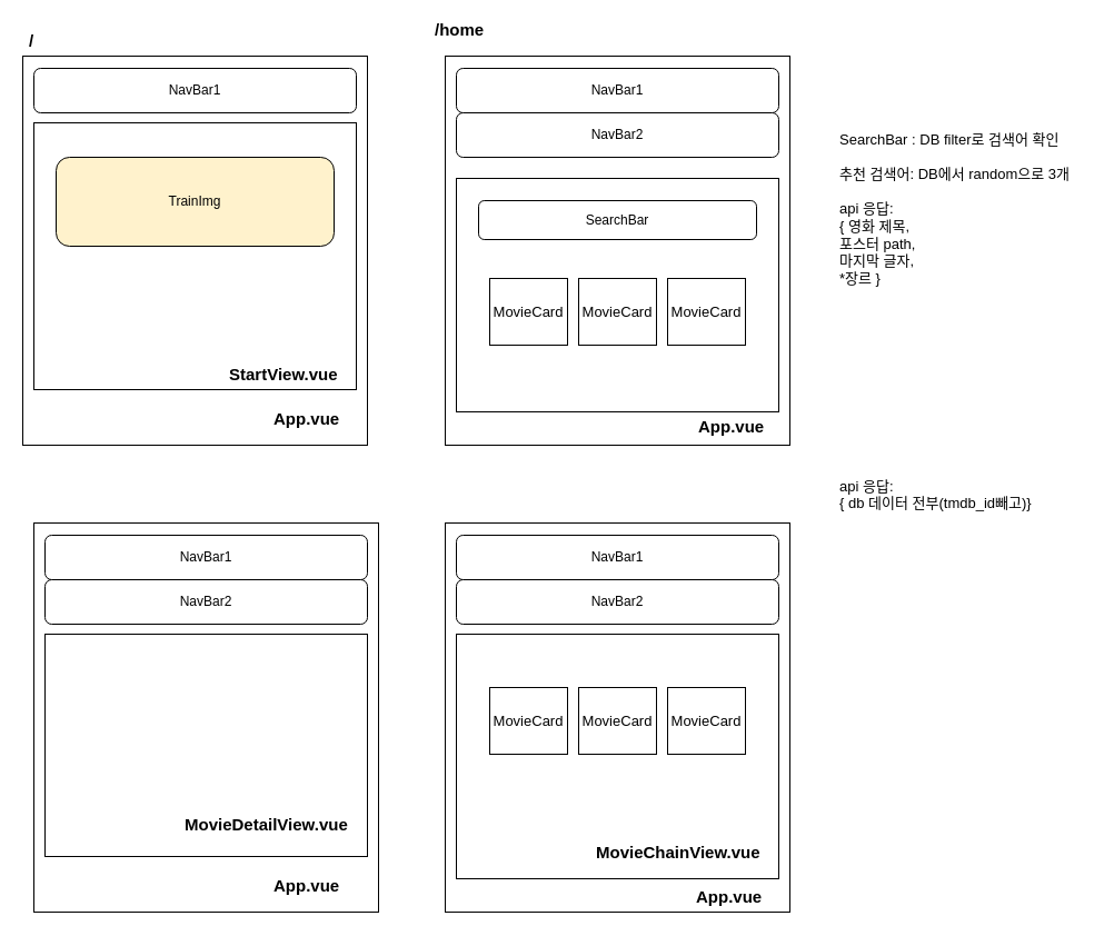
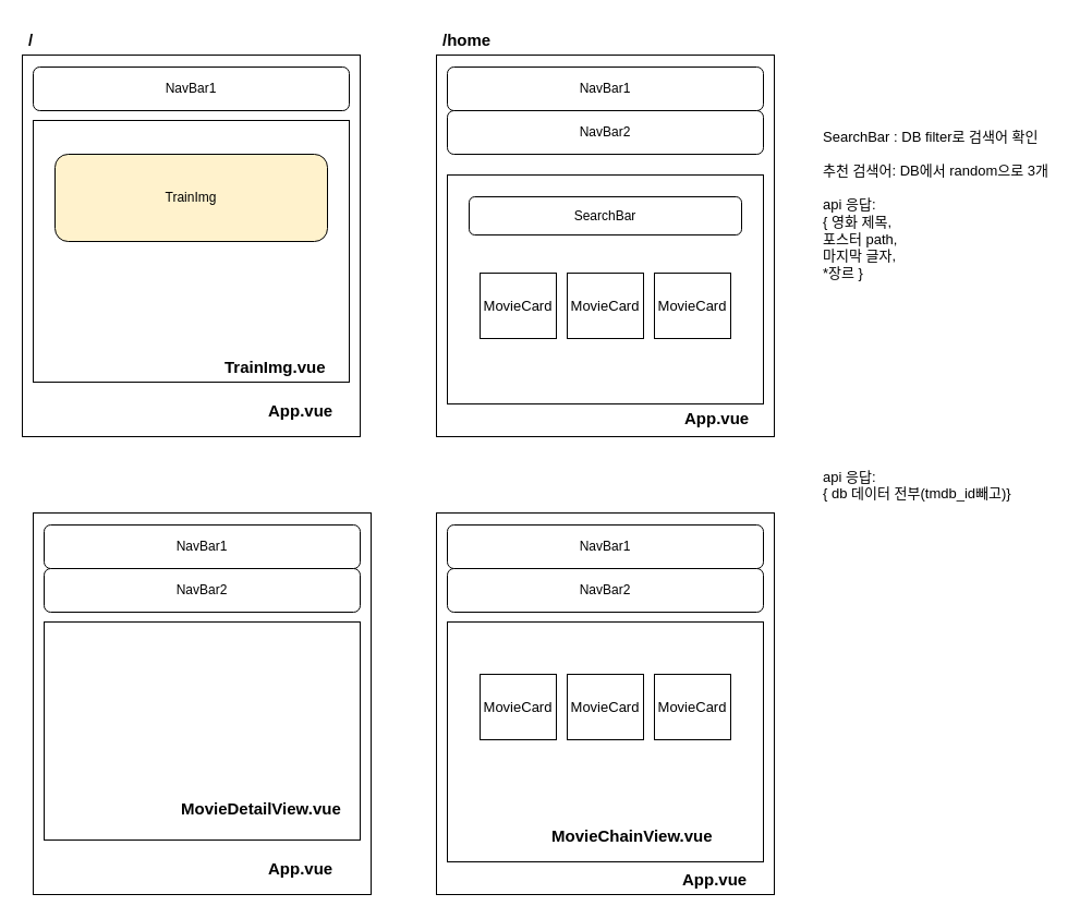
  <mxCell id="0" />
  <mxCell id="1" parent="0" />
  <mxCell id="2" value="" style="rounded=0;whiteSpace=wrap;html=1;" vertex="1" parent="1"><mxGeometry x="20" y="50" width="310" height="350" as="geometry" /></mxCell>
  <mxCell id="3" value="" style="rounded=0;whiteSpace=wrap;html=1;fontSize=15;" vertex="1" parent="1"><mxGeometry x="30" y="110" width="290" height="240" as="geometry" /></mxCell>
  <mxCell id="4" value="NavBar1" style="rounded=1;whiteSpace=wrap;html=1;" vertex="1" parent="1"><mxGeometry x="30" y="61" width="290" height="40" as="geometry" /></mxCell>
  <mxCell id="5" value="/" style="text;strokeColor=none;fillColor=none;align=left;verticalAlign=middle;spacingLeft=4;spacingRight=4;overflow=hidden;points=[[0,0.5],[1,0.5]];portConstraint=eastwest;rotatable=0;fontStyle=1;fontSize=15;" vertex="1" parent="1"><mxGeometry x="20" y="20" width="110" height="30" as="geometry" /></mxCell>
  <mxCell id="6" value="TrainImg" style="rounded=1;whiteSpace=wrap;html=1;fillColor=#fff2cc;" vertex="1" parent="1"><mxGeometry x="50" y="141" width="250" height="80" as="geometry" /></mxCell>
- <mxCell id="7" value="StartView.vue" style="text;strokeColor=none;fillColor=none;align=left;verticalAlign=middle;spacingLeft=4;spacingRight=4;overflow=hidden;points=[[0,0.5],[1,0.5]];portConstraint=eastwest;rotatable=0;fontStyle=1;fontSize=15;" vertex="1" parent="1"><mxGeometry x="200" y="320" width="110" height="30" as="geometry" /></mxCell>
+ <mxCell id="7" value="TrainImg.vue" style="text;strokeColor=none;fillColor=none;align=left;verticalAlign=middle;spacingLeft=4;spacingRight=4;overflow=hidden;points=[[0,0.5],[1,0.5]];portConstraint=eastwest;rotatable=0;fontStyle=1;fontSize=15;" vertex="1" parent="1"><mxGeometry x="200" y="320" width="110" height="30" as="geometry" /></mxCell>
  <mxCell id="8" value="App.vue" style="text;strokeColor=none;fillColor=none;align=left;verticalAlign=middle;spacingLeft=4;spacingRight=4;overflow=hidden;points=[[0,0.5],[1,0.5]];portConstraint=eastwest;rotatable=0;fontStyle=1;fontSize=15;" vertex="1" parent="1"><mxGeometry x="240" y="360" width="110" height="30" as="geometry" /></mxCell>
  <mxCell id="9" value="" style="rounded=0;whiteSpace=wrap;html=1;" vertex="1" parent="1"><mxGeometry x="400" y="50" width="310" height="350" as="geometry" /></mxCell>
  <mxCell id="10" value="" style="rounded=0;whiteSpace=wrap;html=1;fontSize=15;" vertex="1" parent="1"><mxGeometry x="410" y="160" width="290" height="210" as="geometry" /></mxCell>
  <mxCell id="11" value="NavBar1" style="rounded=1;whiteSpace=wrap;html=1;" vertex="1" parent="1"><mxGeometry x="410" y="61" width="290" height="40" as="geometry" /></mxCell>
- <mxCell id="12" value="/home" style="text;strokeColor=none;fillColor=none;align=left;verticalAlign=middle;spacingLeft=4;spacingRight=4;overflow=hidden;points=[[0,0.5],[1,0.5]];portConstraint=eastwest;rotatable=0;fontStyle=1;fontSize=15;" vertex="1" parent="1"><mxGeometry x="385" y="10" width="110" height="30" as="geometry" /></mxCell>
+ <mxCell id="12" value="/home" style="text;strokeColor=none;fillColor=none;align=left;verticalAlign=middle;spacingLeft=4;spacingRight=4;overflow=hidden;points=[[0,0.5],[1,0.5]];portConstraint=eastwest;rotatable=0;fontStyle=1;fontSize=15;" vertex="1" parent="1"><mxGeometry x="400" y="20" width="110" height="30" as="geometry" /></mxCell>
  <mxCell id="13" value="SearchBar" style="rounded=1;whiteSpace=wrap;html=1;" vertex="1" parent="1"><mxGeometry x="430" y="180" width="250" height="35" as="geometry" /></mxCell>
  <mxCell id="14" value="App.vue" style="text;strokeColor=none;fillColor=none;align=left;verticalAlign=middle;spacingLeft=4;spacingRight=4;overflow=hidden;points=[[0,0.5],[1,0.5]];portConstraint=eastwest;rotatable=0;fontStyle=1;fontSize=15;" vertex="1" parent="1"><mxGeometry x="622" y="367" width="78" height="30" as="geometry" /></mxCell>
  <mxCell id="15" value="NavBar2" style="rounded=1;whiteSpace=wrap;html=1;" vertex="1" parent="1"><mxGeometry x="410" y="101" width="290" height="40" as="geometry" /></mxCell>
  <mxCell id="16" value="MovieCard" style="rounded=0;whiteSpace=wrap;html=1;fontSize=13;" vertex="1" parent="1"><mxGeometry x="440" y="250" width="70" height="60" as="geometry" /></mxCell>
  <mxCell id="17" value="MovieCard" style="rounded=0;whiteSpace=wrap;html=1;fontSize=13;" vertex="1" parent="1"><mxGeometry x="520" y="250" width="70" height="60" as="geometry" /></mxCell>
  <mxCell id="18" value="MovieCard" style="rounded=0;whiteSpace=wrap;html=1;fontSize=13;" vertex="1" parent="1"><mxGeometry x="600" y="250" width="70" height="60" as="geometry" /></mxCell>
  <mxCell id="19" value="" style="rounded=0;whiteSpace=wrap;html=1;" vertex="1" parent="1"><mxGeometry x="400" y="470" width="310" height="350" as="geometry" /></mxCell>
  <mxCell id="20" value="" style="rounded=0;whiteSpace=wrap;html=1;fontSize=15;" vertex="1" parent="1"><mxGeometry x="410" y="570" width="290" height="220" as="geometry" /></mxCell>
  <mxCell id="21" value="NavBar1" style="rounded=1;whiteSpace=wrap;html=1;" vertex="1" parent="1"><mxGeometry x="410" y="481" width="290" height="40" as="geometry" /></mxCell>
- <mxCell id="22" value="MovieChainView.vue" style="text;strokeColor=none;fillColor=none;align=left;verticalAlign=middle;spacingLeft=4;spacingRight=4;overflow=hidden;points=[[0,0.5],[1,0.5]];portConstraint=eastwest;rotatable=0;fontStyle=1;fontSize=15;" vertex="1" parent="1"><mxGeometry x="530" y="750" width="160" height="30" as="geometry" /></mxCell>
+ <mxCell id="22" value="MovieChainView.vue" style="text;strokeColor=none;fillColor=none;align=left;verticalAlign=middle;spacingLeft=4;spacingRight=4;overflow=hidden;points=[[0,0.5],[1,0.5]];portConstraint=eastwest;rotatable=0;fontStyle=1;fontSize=15;" vertex="1" parent="1"><mxGeometry x="500" y="750" width="160" height="30" as="geometry" /></mxCell>
  <mxCell id="23" value="App.vue" style="text;strokeColor=none;fillColor=none;align=left;verticalAlign=middle;spacingLeft=4;spacingRight=4;overflow=hidden;points=[[0,0.5],[1,0.5]];portConstraint=eastwest;rotatable=0;fontStyle=1;fontSize=15;" vertex="1" parent="1"><mxGeometry x="620" y="790" width="110" height="30" as="geometry" /></mxCell>
  <mxCell id="24" value="NavBar2" style="rounded=1;whiteSpace=wrap;html=1;" vertex="1" parent="1"><mxGeometry x="410" y="521" width="290" height="40" as="geometry" /></mxCell>
  <mxCell id="25" value="MovieCard" style="rounded=0;whiteSpace=wrap;html=1;fontSize=13;" vertex="1" parent="1"><mxGeometry x="440" y="618" width="70" height="60" as="geometry" /></mxCell>
  <mxCell id="26" value="MovieCard" style="rounded=0;whiteSpace=wrap;html=1;fontSize=13;" vertex="1" parent="1"><mxGeometry x="520" y="618" width="70" height="60" as="geometry" /></mxCell>
  <mxCell id="27" value="MovieCard" style="rounded=0;whiteSpace=wrap;html=1;fontSize=13;" vertex="1" parent="1"><mxGeometry x="600" y="618" width="70" height="60" as="geometry" /></mxCell>
  <mxCell id="28" value="" style="rounded=0;whiteSpace=wrap;html=1;" vertex="1" parent="1"><mxGeometry x="30" y="470" width="310" height="350" as="geometry" /></mxCell>
  <mxCell id="29" value="" style="rounded=0;whiteSpace=wrap;html=1;fontSize=15;" vertex="1" parent="1"><mxGeometry x="40" y="570" width="290" height="200" as="geometry" /></mxCell>
  <mxCell id="30" value="NavBar1" style="rounded=1;whiteSpace=wrap;html=1;" vertex="1" parent="1"><mxGeometry x="40" y="481" width="290" height="40" as="geometry" /></mxCell>
  <mxCell id="31" value="MovieDetailView.vue" style="text;strokeColor=none;fillColor=none;align=left;verticalAlign=middle;spacingLeft=4;spacingRight=4;overflow=hidden;points=[[0,0.5],[1,0.5]];portConstraint=eastwest;rotatable=0;fontStyle=1;fontSize=15;" vertex="1" parent="1"><mxGeometry x="160" y="725" width="160" height="30" as="geometry" /></mxCell>
  <mxCell id="32" value="App.vue" style="text;strokeColor=none;fillColor=none;align=left;verticalAlign=middle;spacingLeft=4;spacingRight=4;overflow=hidden;points=[[0,0.5],[1,0.5]];portConstraint=eastwest;rotatable=0;fontStyle=1;fontSize=15;" vertex="1" parent="1"><mxGeometry x="240" y="780" width="110" height="30" as="geometry" /></mxCell>
  <mxCell id="33" value="NavBar2" style="rounded=1;whiteSpace=wrap;html=1;" vertex="1" parent="1"><mxGeometry x="40" y="521" width="290" height="40" as="geometry" /></mxCell>
  <mxCell id="34" value="&lt;br&gt;&lt;br&gt;&lt;br&gt;&lt;br&gt;&lt;br&gt;SearchBar : DB filter로 검색어 확인&lt;br&gt;&lt;br&gt;추천 검색어: DB에서 random으로 3개&lt;br&gt;&lt;br&gt;api 응답:&lt;br&gt;{ 영화 제목, &lt;br&gt;포스터 path, &lt;br&gt;마지막 글자, &lt;br&gt;*장르 }&lt;br&gt;&lt;br&gt;&lt;br&gt;&lt;br&gt;&lt;br&gt;&lt;br&gt;&lt;br&gt;&lt;br&gt;&lt;br&gt;&lt;br&gt;&lt;br&gt;&lt;br&gt;api 응답:&lt;br&gt;{ db 데이터 전부(tmdb_id빼고)}" style="text;html=1;spacing=5;spacingTop=-20;whiteSpace=wrap;overflow=hidden;rounded=0;fontSize=13;fillColor=default;" vertex="1" parent="1"><mxGeometry x="750" y="50" width="230" height="760" as="geometry" /></mxCell>
